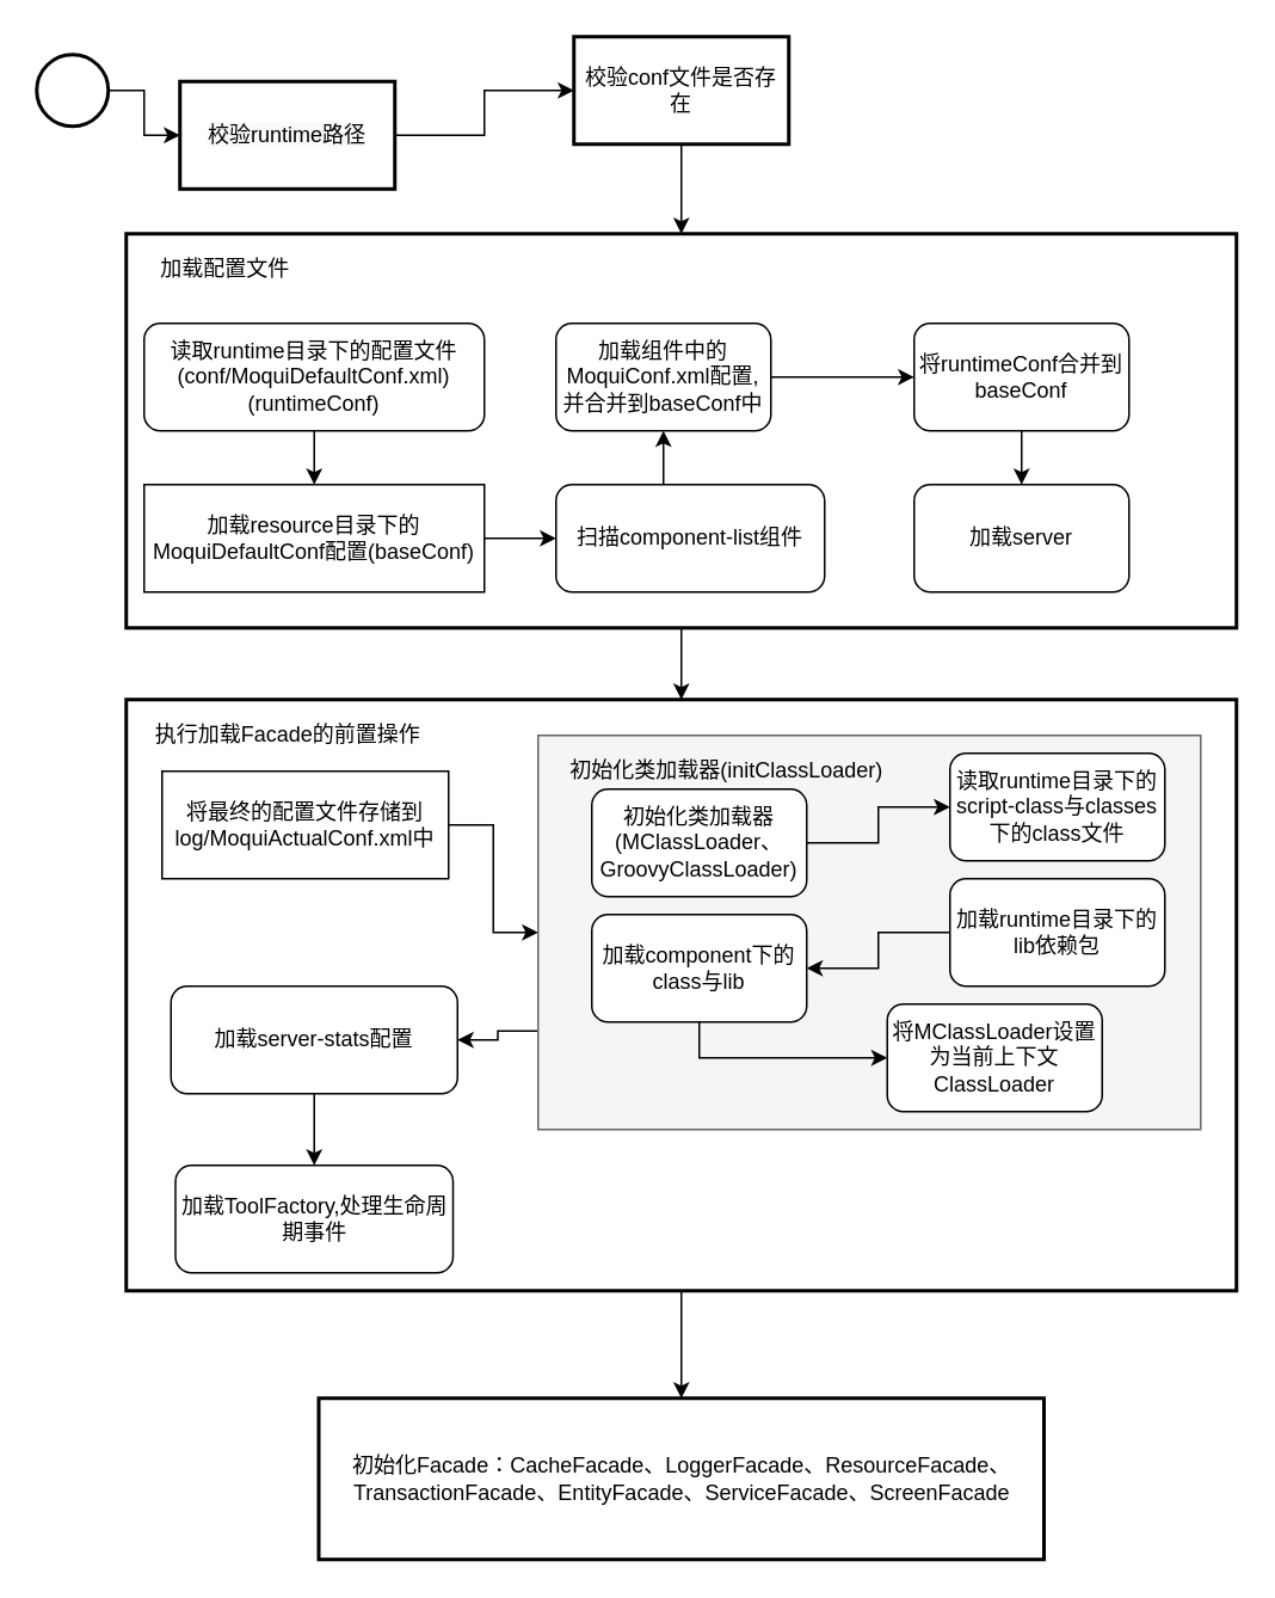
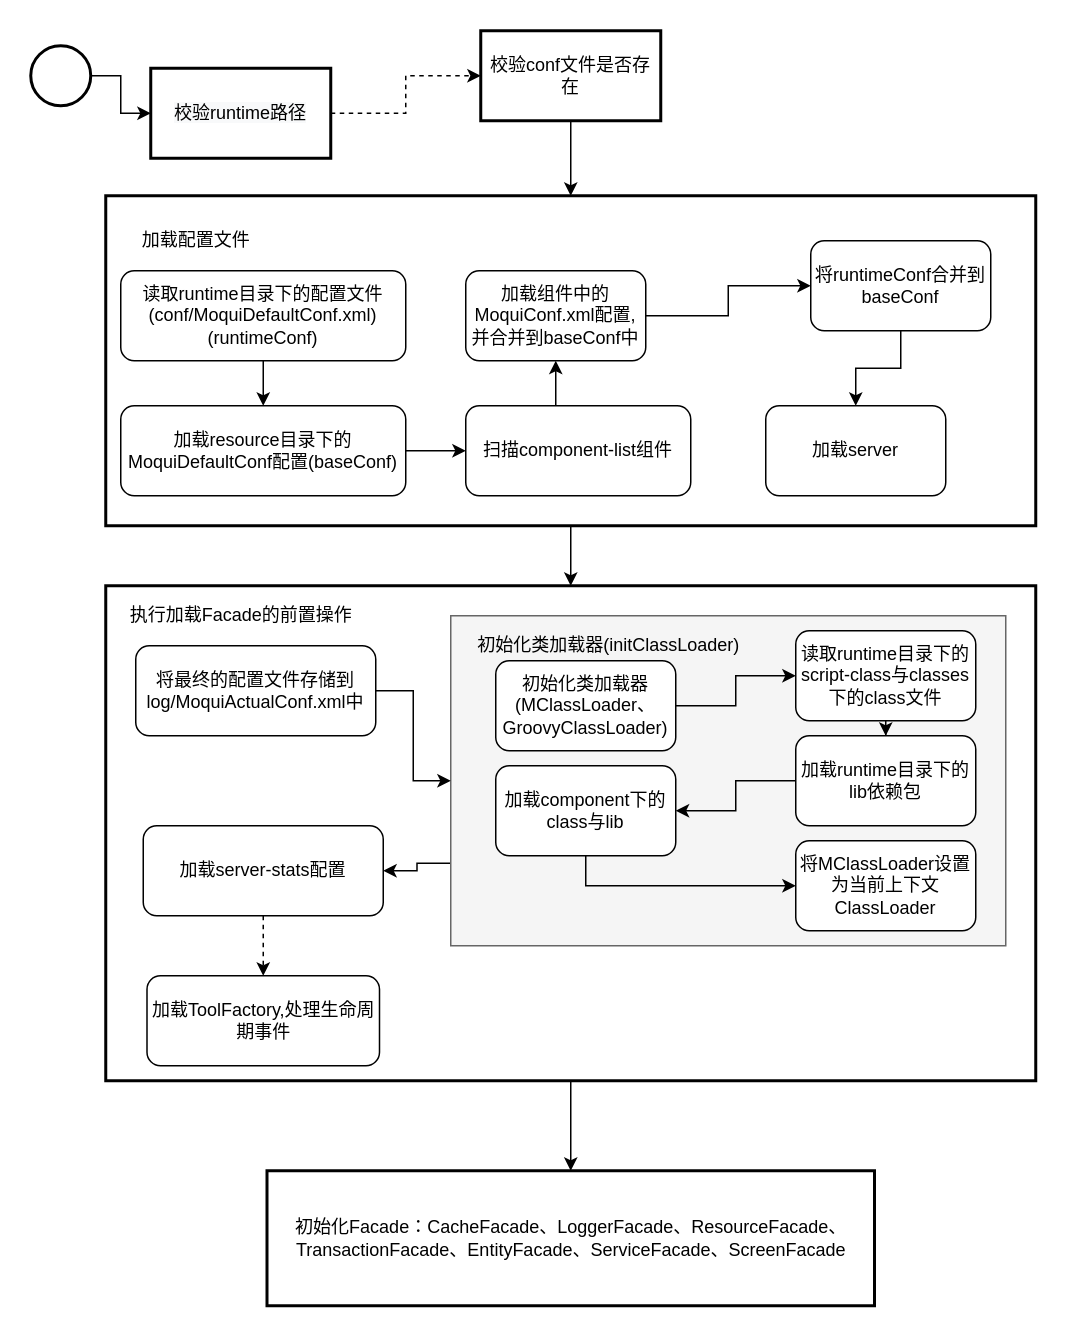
  <mxCell id="0" />
  <mxCell id="1" parent="0" />
  <mxCell id="2" value="" style="edgeStyle=orthogonalEdgeStyle;rounded=0;orthogonalLoop=1;jettySize=auto;html=1;" edge="1" parent="1" source="3" target="44"><mxGeometry relative="1" as="geometry" /></mxCell>
  <mxCell id="3" value="" style="whiteSpace=wrap;html=1;strokeWidth=2;" vertex="1" parent="1"><mxGeometry x="70" y="390" width="620" height="330" as="geometry" /></mxCell>
  <mxCell id="4" style="edgeStyle=orthogonalEdgeStyle;rounded=0;orthogonalLoop=1;jettySize=auto;html=1;exitX=0;exitY=0.75;exitDx=0;exitDy=0;entryX=1;entryY=0.5;entryDx=0;entryDy=0;" edge="1" parent="1" source="5" target="42"><mxGeometry relative="1" as="geometry" /></mxCell>
  <mxCell id="5" value="" style="rounded=0;whiteSpace=wrap;html=1;fillColor=#f5f5f5;strokeColor=#666666;fontColor=#333333;" vertex="1" parent="1"><mxGeometry x="300" y="410" width="370" height="220" as="geometry" /></mxCell>
  <mxCell id="6" value="" style="edgeStyle=orthogonalEdgeStyle;rounded=0;orthogonalLoop=1;jettySize=auto;html=1;" edge="1" parent="1" source="7" target="11"><mxGeometry relative="1" as="geometry" /></mxCell>
  <mxCell id="7" value="" style="strokeWidth=2;html=1;shape=mxgraph.flowchart.start_2;whiteSpace=wrap;" vertex="1" parent="1"><mxGeometry x="20" y="30" width="40" height="40" as="geometry" /></mxCell>
  <mxCell id="8" value="" style="edgeStyle=orthogonalEdgeStyle;rounded=0;orthogonalLoop=1;jettySize=auto;html=1;" edge="1" parent="1"><mxGeometry relative="1" as="geometry"><mxPoint x="260" y="30" as="sourcePoint" /></mxGeometry></mxCell>
  <mxCell id="9" value="" style="edgeStyle=orthogonalEdgeStyle;rounded=0;orthogonalLoop=1;jettySize=auto;html=1;" edge="1" parent="1"><mxGeometry relative="1" as="geometry"><mxPoint x="550" y="70" as="targetPoint" /></mxGeometry></mxCell>
- <mxCell id="10" value="" style="edgeStyle=orthogonalEdgeStyle;rounded=0;orthogonalLoop=1;jettySize=auto;html=1;" edge="1" parent="1" source="11" target="13"><mxGeometry relative="1" as="geometry" /></mxCell>
+ <mxCell id="10" value="" style="edgeStyle=orthogonalEdgeStyle;rounded=0;orthogonalLoop=1;jettySize=auto;html=1;dashed=1;" edge="1" parent="1" source="11" target="13"><mxGeometry relative="1" as="geometry" /></mxCell>
  <mxCell id="11" value="&#10;&#10;&lt;span style=&quot;color: rgb(0, 0, 0); font-family: helvetica; font-size: 12px; font-style: normal; font-weight: 400; letter-spacing: normal; text-align: center; text-indent: 0px; text-transform: none; word-spacing: 0px; background-color: rgb(248, 249, 250); display: inline; float: none;&quot;&gt;校验runtime路径&lt;/span&gt;&#10;&#10;" style="whiteSpace=wrap;html=1;strokeWidth=2;" vertex="1" parent="1"><mxGeometry x="100" y="45" width="120" height="60" as="geometry" /></mxCell>
  <mxCell id="12" style="edgeStyle=orthogonalEdgeStyle;rounded=0;orthogonalLoop=1;jettySize=auto;html=1;exitX=0.5;exitY=1;exitDx=0;exitDy=0;entryX=0.5;entryY=0;entryDx=0;entryDy=0;" edge="1" parent="1" source="13" target="15"><mxGeometry relative="1" as="geometry" /></mxCell>
  <mxCell id="13" value="校验conf文件是否存在" style="whiteSpace=wrap;html=1;strokeWidth=2;" vertex="1" parent="1"><mxGeometry x="320" y="20" width="120" height="60" as="geometry" /></mxCell>
  <mxCell id="14" value="" style="edgeStyle=orthogonalEdgeStyle;rounded=0;orthogonalLoop=1;jettySize=auto;html=1;" edge="1" parent="1" source="15" target="3"><mxGeometry relative="1" as="geometry" /></mxCell>
  <mxCell id="15" value="" style="whiteSpace=wrap;html=1;strokeWidth=2;" vertex="1" parent="1"><mxGeometry x="70" y="130" width="620" height="220" as="geometry" /></mxCell>
- <mxCell id="16" value="&lt;span&gt;加载配置文件&lt;/span&gt;" style="text;html=1;align=center;verticalAlign=middle;resizable=0;points=[];autosize=1;" vertex="1" parent="1"><mxGeometry x="80" y="140" width="90" height="20" as="geometry" /></mxCell>
+ <mxCell id="16" value="&lt;span&gt;加载配置文件&lt;/span&gt;" style="text;html=1;align=center;verticalAlign=middle;resizable=0;points=[];autosize=1;" vertex="1" parent="1"><mxGeometry x="85" y="150" width="90" height="20" as="geometry" /></mxCell>
  <mxCell id="17" value="" style="edgeStyle=orthogonalEdgeStyle;rounded=0;orthogonalLoop=1;jettySize=auto;html=1;" edge="1" parent="1" source="18" target="24"><mxGeometry relative="1" as="geometry" /></mxCell>
  <mxCell id="18" value="读取runtime目录下的配置文件(conf/MoquiDefaultConf.xml)(runtimeConf)" style="rounded=1;whiteSpace=wrap;html=1;" vertex="1" parent="1"><mxGeometry x="80" y="180" width="190" height="60" as="geometry" /></mxCell>
  <mxCell id="19" style="edgeStyle=orthogonalEdgeStyle;rounded=0;orthogonalLoop=1;jettySize=auto;html=1;exitX=0.5;exitY=0;exitDx=0;exitDy=0;entryX=0.5;entryY=1;entryDx=0;entryDy=0;" edge="1" parent="1" source="20" target="22"><mxGeometry relative="1" as="geometry" /></mxCell>
  <mxCell id="20" value="扫描component-list组件" style="whiteSpace=wrap;html=1;rounded=1;" vertex="1" parent="1"><mxGeometry x="310" y="270" width="150" height="60" as="geometry" /></mxCell>
  <mxCell id="21" value="" style="edgeStyle=orthogonalEdgeStyle;rounded=0;orthogonalLoop=1;jettySize=auto;html=1;" edge="1" parent="1" source="22" target="26"><mxGeometry relative="1" as="geometry" /></mxCell>
  <mxCell id="22" value="加载组件中的MoquiConf.xml配置,并合并到baseConf中" style="whiteSpace=wrap;html=1;rounded=1;" vertex="1" parent="1"><mxGeometry x="310" y="180" width="120" height="60" as="geometry" /></mxCell>
  <mxCell id="23" style="edgeStyle=orthogonalEdgeStyle;rounded=0;orthogonalLoop=1;jettySize=auto;html=1;exitX=1;exitY=0.5;exitDx=0;exitDy=0;entryX=0;entryY=0.5;entryDx=0;entryDy=0;" edge="1" parent="1" source="24" target="20"><mxGeometry relative="1" as="geometry" /></mxCell>
- <mxCell id="24" value="加载resource目录下的MoquiDefaultConf配置(baseConf)" style="whiteSpace=wrap;html=1;rounded=0;" vertex="1" parent="1"><mxGeometry x="80" y="270" width="190" height="60" as="geometry" /></mxCell>
+ <mxCell id="24" value="加载resource目录下的MoquiDefaultConf配置(baseConf)" style="whiteSpace=wrap;html=1;rounded=1;" vertex="1" parent="1"><mxGeometry x="80" y="270" width="190" height="60" as="geometry" /></mxCell>
  <mxCell id="25" value="" style="edgeStyle=orthogonalEdgeStyle;rounded=0;orthogonalLoop=1;jettySize=auto;html=1;" edge="1" parent="1" source="26" target="27"><mxGeometry relative="1" as="geometry" /></mxCell>
- <mxCell id="26" value="将runtimeConf合并到baseConf" style="whiteSpace=wrap;html=1;rounded=1;" vertex="1" parent="1"><mxGeometry x="510" y="180" width="120" height="60" as="geometry" /></mxCell>
+ <mxCell id="26" value="将runtimeConf合并到baseConf" style="whiteSpace=wrap;html=1;rounded=1;" vertex="1" parent="1"><mxGeometry x="540" y="160" width="120" height="60" as="geometry" /></mxCell>
  <mxCell id="27" value="加载server" style="whiteSpace=wrap;html=1;rounded=1;" vertex="1" parent="1"><mxGeometry x="510" y="270" width="120" height="60" as="geometry" /></mxCell>
  <mxCell id="28" value="执行加载Facade的前置操作" style="text;html=1;align=center;verticalAlign=middle;resizable=0;points=[];autosize=1;" vertex="1" parent="1"><mxGeometry x="80" y="400" width="160" height="20" as="geometry" /></mxCell>
  <mxCell id="29" style="edgeStyle=orthogonalEdgeStyle;rounded=0;orthogonalLoop=1;jettySize=auto;html=1;exitX=1;exitY=0.5;exitDx=0;exitDy=0;" edge="1" parent="1" source="30" target="5"><mxGeometry relative="1" as="geometry" /></mxCell>
- <mxCell id="30" value="将最终的配置文件存储到log/MoquiActualConf.xml中" style="whiteSpace=wrap;html=1;rounded=0;" vertex="1" parent="1"><mxGeometry x="90" y="430" width="160" height="60" as="geometry" /></mxCell>
+ <mxCell id="30" value="将最终的配置文件存储到log/MoquiActualConf.xml中" style="whiteSpace=wrap;html=1;rounded=1;" vertex="1" parent="1"><mxGeometry x="90" y="430" width="160" height="60" as="geometry" /></mxCell>
  <mxCell id="31" value="" style="edgeStyle=orthogonalEdgeStyle;rounded=0;orthogonalLoop=1;jettySize=auto;html=1;" edge="1" parent="1" source="32" target="34"><mxGeometry relative="1" as="geometry" /></mxCell>
  <mxCell id="32" value="初始化类加载器(MClassLoader、GroovyClassLoader)" style="whiteSpace=wrap;html=1;rounded=1;" vertex="1" parent="1"><mxGeometry x="330" y="440" width="120" height="60" as="geometry" /></mxCell>
+ <mxCell id="33" value="" style="edgeStyle=orthogonalEdgeStyle;rounded=0;orthogonalLoop=1;jettySize=auto;html=1;" edge="1" parent="1" source="34" target="36"><mxGeometry relative="1" as="geometry" /></mxCell>
  <mxCell id="34" value="读取runtime目录下的script-class与classes下的class文件" style="whiteSpace=wrap;html=1;rounded=1;" vertex="1" parent="1"><mxGeometry x="530" y="420" width="120" height="60" as="geometry" /></mxCell>
  <mxCell id="35" value="" style="edgeStyle=orthogonalEdgeStyle;rounded=0;orthogonalLoop=1;jettySize=auto;html=1;" edge="1" parent="1" source="36" target="38"><mxGeometry relative="1" as="geometry" /></mxCell>
  <mxCell id="36" value="加载runtime目录下的lib依赖包" style="whiteSpace=wrap;html=1;rounded=1;" vertex="1" parent="1"><mxGeometry x="530" y="490" width="120" height="60" as="geometry" /></mxCell>
  <mxCell id="37" value="" style="edgeStyle=orthogonalEdgeStyle;rounded=0;orthogonalLoop=1;jettySize=auto;html=1;" edge="1" parent="1" source="38" target="39"><mxGeometry relative="1" as="geometry"><Array as="points"><mxPoint x="390" y="590" /></Array></mxGeometry></mxCell>
  <mxCell id="38" value="加载component下的class与lib" style="whiteSpace=wrap;html=1;rounded=1;" vertex="1" parent="1"><mxGeometry x="330" y="510" width="120" height="60" as="geometry" /></mxCell>
- <mxCell id="39" value="将MClassLoader设置为当前上下文ClassLoader" style="whiteSpace=wrap;html=1;rounded=1;" vertex="1" parent="1"><mxGeometry x="495" y="560" width="120" height="60" as="geometry" /></mxCell>
+ <mxCell id="39" value="将MClassLoader设置为当前上下文ClassLoader" style="whiteSpace=wrap;html=1;rounded=1;" vertex="1" parent="1"><mxGeometry x="530" y="560" width="120" height="60" as="geometry" /></mxCell>
  <mxCell id="40" value="初始化类加载器(initClassLoader)" style="text;html=1;align=center;verticalAlign=middle;resizable=0;points=[];autosize=1;" vertex="1" parent="1"><mxGeometry x="310" y="420" width="190" height="20" as="geometry" /></mxCell>
- <mxCell id="41" value="" style="edgeStyle=orthogonalEdgeStyle;rounded=0;orthogonalLoop=1;jettySize=auto;html=1;" edge="1" parent="1" source="42" target="43"><mxGeometry relative="1" as="geometry" /></mxCell>
+ <mxCell id="41" value="" style="edgeStyle=orthogonalEdgeStyle;rounded=0;orthogonalLoop=1;jettySize=auto;html=1;dashed=1;" edge="1" parent="1" source="42" target="43"><mxGeometry relative="1" as="geometry" /></mxCell>
  <mxCell id="42" value="加载server-stats配置" style="whiteSpace=wrap;html=1;rounded=1;" vertex="1" parent="1"><mxGeometry x="95" y="550" width="160" height="60" as="geometry" /></mxCell>
  <mxCell id="43" value="加载ToolFactory,处理生命周期事件" style="whiteSpace=wrap;html=1;rounded=1;" vertex="1" parent="1"><mxGeometry x="97.5" y="650" width="155" height="60" as="geometry" /></mxCell>
  <mxCell id="44" value="初始化Facade：CacheFacade、LoggerFacade、ResourceFacade、TransactionFacade、EntityFacade、ServiceFacade、ScreenFacade" style="whiteSpace=wrap;html=1;strokeWidth=2;" vertex="1" parent="1"><mxGeometry x="177.5" y="780" width="405" height="90" as="geometry" /></mxCell>
